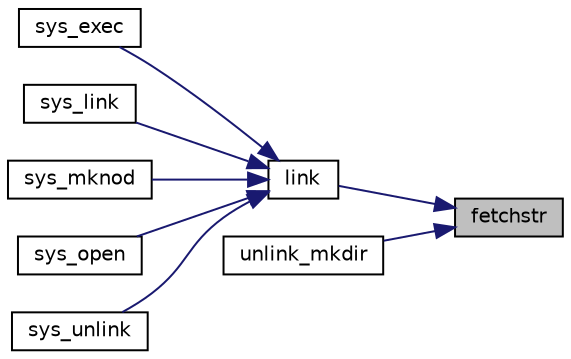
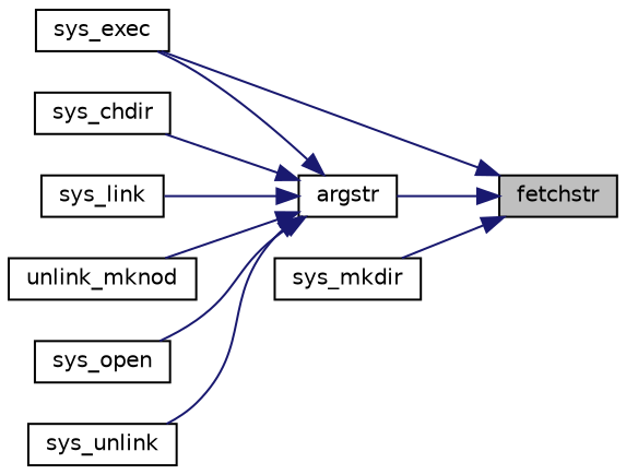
  digraph {
    rankdir=RL
    node [color=black fillcolor=white fontname=Helvetica fontsize=10 shape=record style=filled]
    edge [color=midnightblue dir=back fontname=Helvetica fontsize=10 labelfontname=Helvetica labelfontsize=10 style=solid]
    n1 [fillcolor=grey75 fontcolor=black height=0.2 label=fetchstr width=0.4]
-   n2 [height=0.2 label=link width=0.4]
+   n2 [height=0.2 label=argstr width=0.4]
    n3 [height=0.2 label=sys_exec width=0.4]
-   n4 [height=0.2 label=unlink_mkdir width=0.4]
+   n4 [height=0.2 label=sys_mkdir width=0.4]
+   n5 [height=0.2 label=sys_chdir width=0.4]
    n6 [height=0.2 label=sys_link width=0.4]
-   n7 [height=0.2 label=sys_mknod width=0.4]
+   n7 [height=0.2 label=unlink_mknod width=0.4]
    n8 [height=0.2 label=sys_open width=0.4]
    n9 [height=0.2 label=sys_unlink width=0.4]
    n1 -> n2
+   n1 -> n3
    n1 -> n4
    n2 -> n3
+   n2 -> n5
    n2 -> n6
    n2 -> n7
    n2 -> n8
    n2 -> n9
  }
